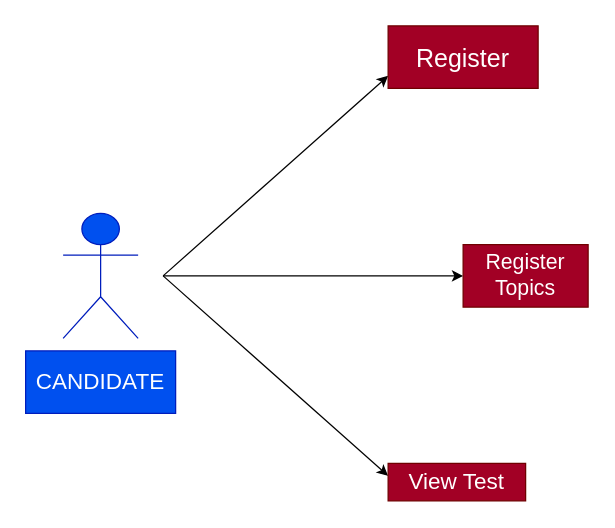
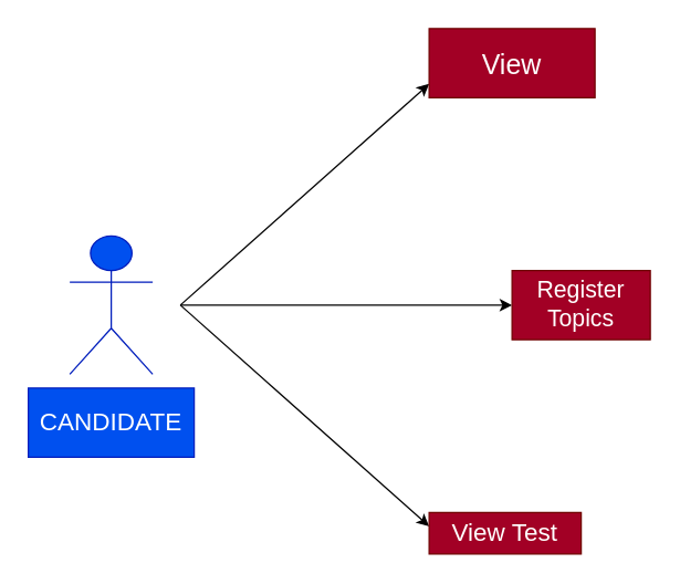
  <mxCell id="0" />
  <mxCell id="1" parent="0" />
  <mxCell id="2" value="&lt;font style=&quot;font-size: 16px&quot;&gt;Candidate&lt;/font&gt;" style="shape=umlActor;verticalLabelPosition=bottom;verticalAlign=top;html=1;outlineConnect=0;fillColor=#0050ef;strokeColor=#001DBC;fontColor=#ffffff;" vertex="1" parent="1"><mxGeometry x="50" y="170" width="60" height="100" as="geometry" /></mxCell>
  <mxCell id="3" value="" style="endArrow=classic;html=1;" edge="1" parent="1"><mxGeometry width="50" height="50" relative="1" as="geometry"><mxPoint x="130" y="220" as="sourcePoint" /><mxPoint x="310" y="60" as="targetPoint" /></mxGeometry></mxCell>
  <mxCell id="4" value="" style="endArrow=classic;html=1;" edge="1" parent="1"><mxGeometry width="50" height="50" relative="1" as="geometry"><mxPoint x="130" y="220" as="sourcePoint" /><mxPoint x="370" y="220" as="targetPoint" /></mxGeometry></mxCell>
  <mxCell id="5" value="" style="endArrow=classic;html=1;" edge="1" parent="1"><mxGeometry width="50" height="50" relative="1" as="geometry"><mxPoint x="130" y="220" as="sourcePoint" /><mxPoint x="310" y="380" as="targetPoint" /></mxGeometry></mxCell>
  <mxCell id="6" value="&lt;font style=&quot;font-size: 17px&quot;&gt;Register Topics&lt;/font&gt;" style="text;html=1;strokeColor=#6F0000;fillColor=#a20025;align=center;verticalAlign=middle;whiteSpace=wrap;rounded=0;fontColor=#ffffff;" vertex="1" parent="1"><mxGeometry x="370" y="195" width="100" height="50" as="geometry" /></mxCell>
- <mxCell id="7" value="&lt;font style=&quot;font-size: 20px&quot;&gt;Register&lt;/font&gt;" style="text;html=1;strokeColor=#6F0000;fillColor=#a20025;align=center;verticalAlign=middle;whiteSpace=wrap;rounded=0;fontColor=#ffffff;" vertex="1" parent="1"><mxGeometry x="310" y="20" width="120" height="50" as="geometry" /></mxCell>
+ <mxCell id="7" value="&lt;font style=&quot;font-size: 20px&quot;&gt;View&lt;/font&gt;" style="text;html=1;strokeColor=#6F0000;fillColor=#a20025;align=center;verticalAlign=middle;whiteSpace=wrap;rounded=0;fontColor=#ffffff;" vertex="1" parent="1"><mxGeometry x="310" y="20" width="120" height="50" as="geometry" /></mxCell>
  <mxCell id="8" value="&lt;font style=&quot;font-size: 18px&quot;&gt;View Test&lt;/font&gt;" style="text;html=1;strokeColor=#6F0000;fillColor=#a20025;align=center;verticalAlign=middle;whiteSpace=wrap;rounded=0;fontColor=#ffffff;" vertex="1" parent="1"><mxGeometry x="310" y="370" width="110" height="30" as="geometry" /></mxCell>
  <mxCell id="9" value="&lt;font style=&quot;font-size: 18px&quot;&gt;CANDIDATE&lt;/font&gt;" style="text;html=1;strokeColor=#001DBC;fillColor=#0050ef;align=center;verticalAlign=middle;whiteSpace=wrap;rounded=0;fontColor=#ffffff;" vertex="1" parent="1"><mxGeometry x="20" y="280" width="120" height="50" as="geometry" /></mxCell>
